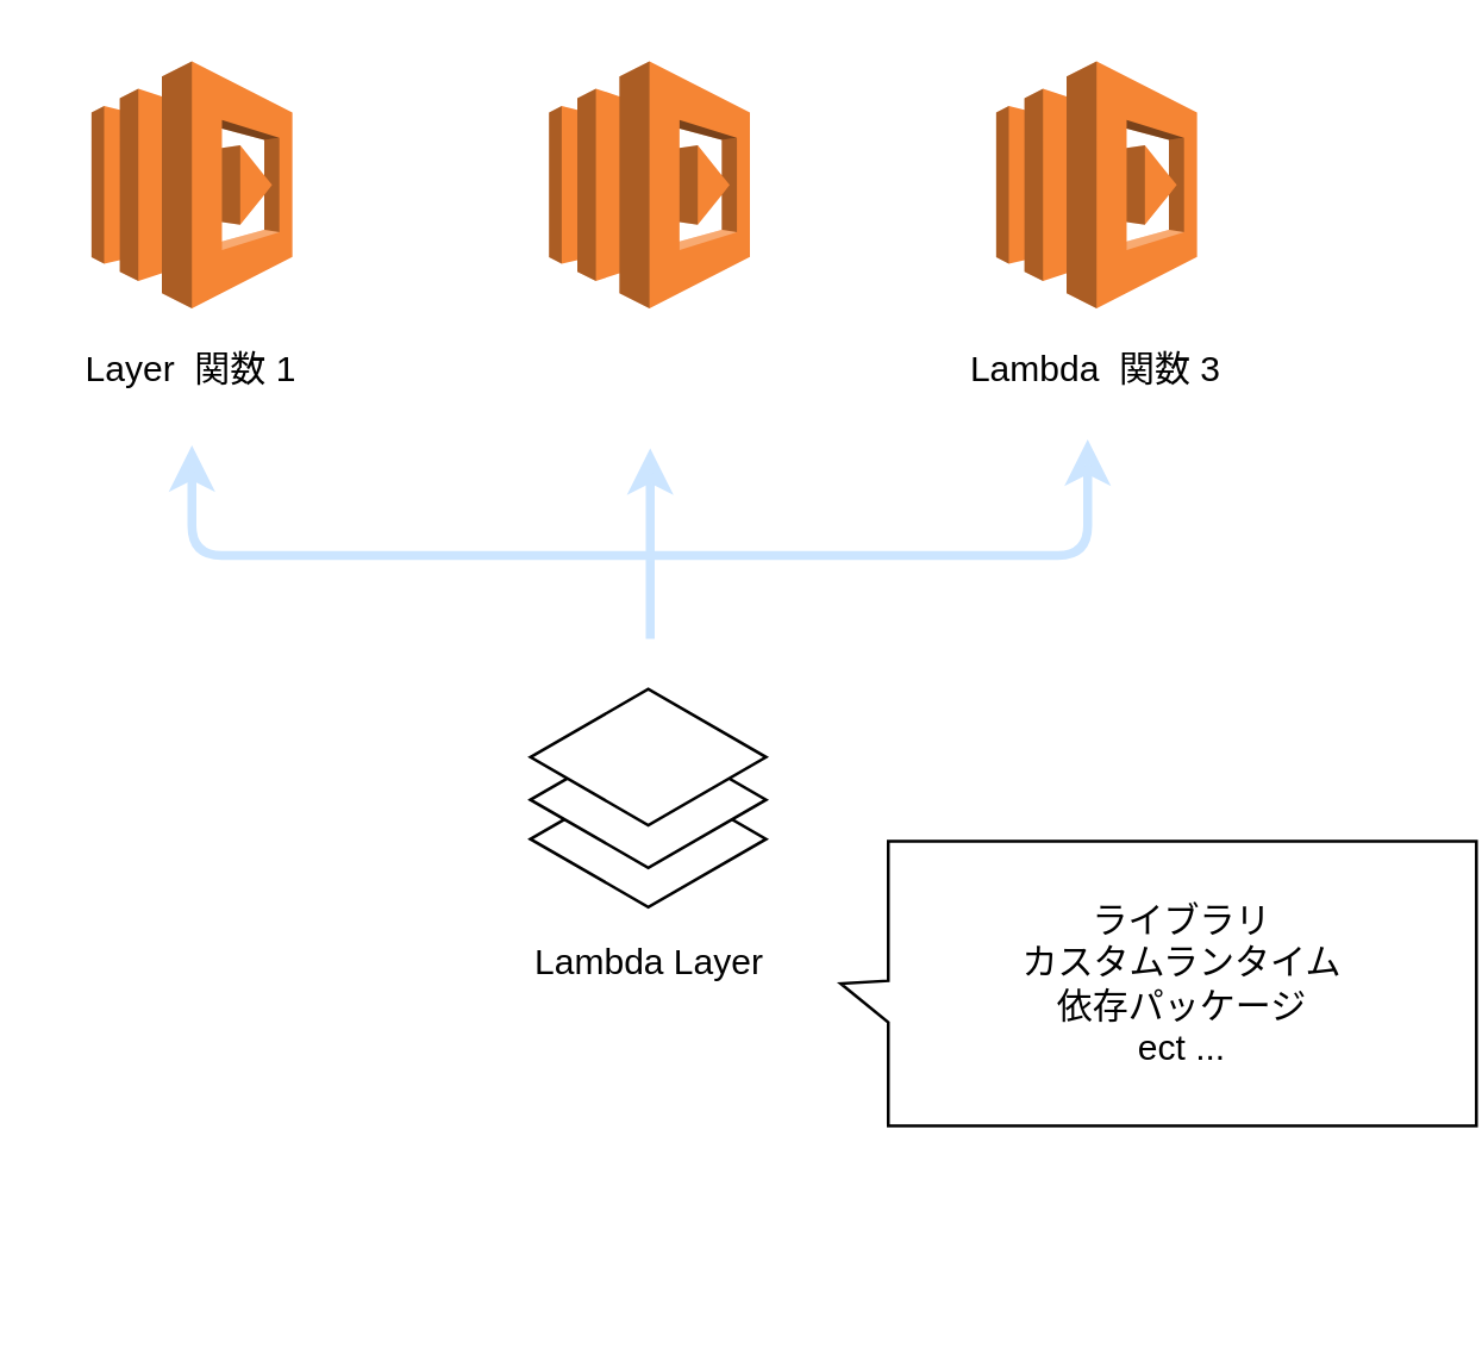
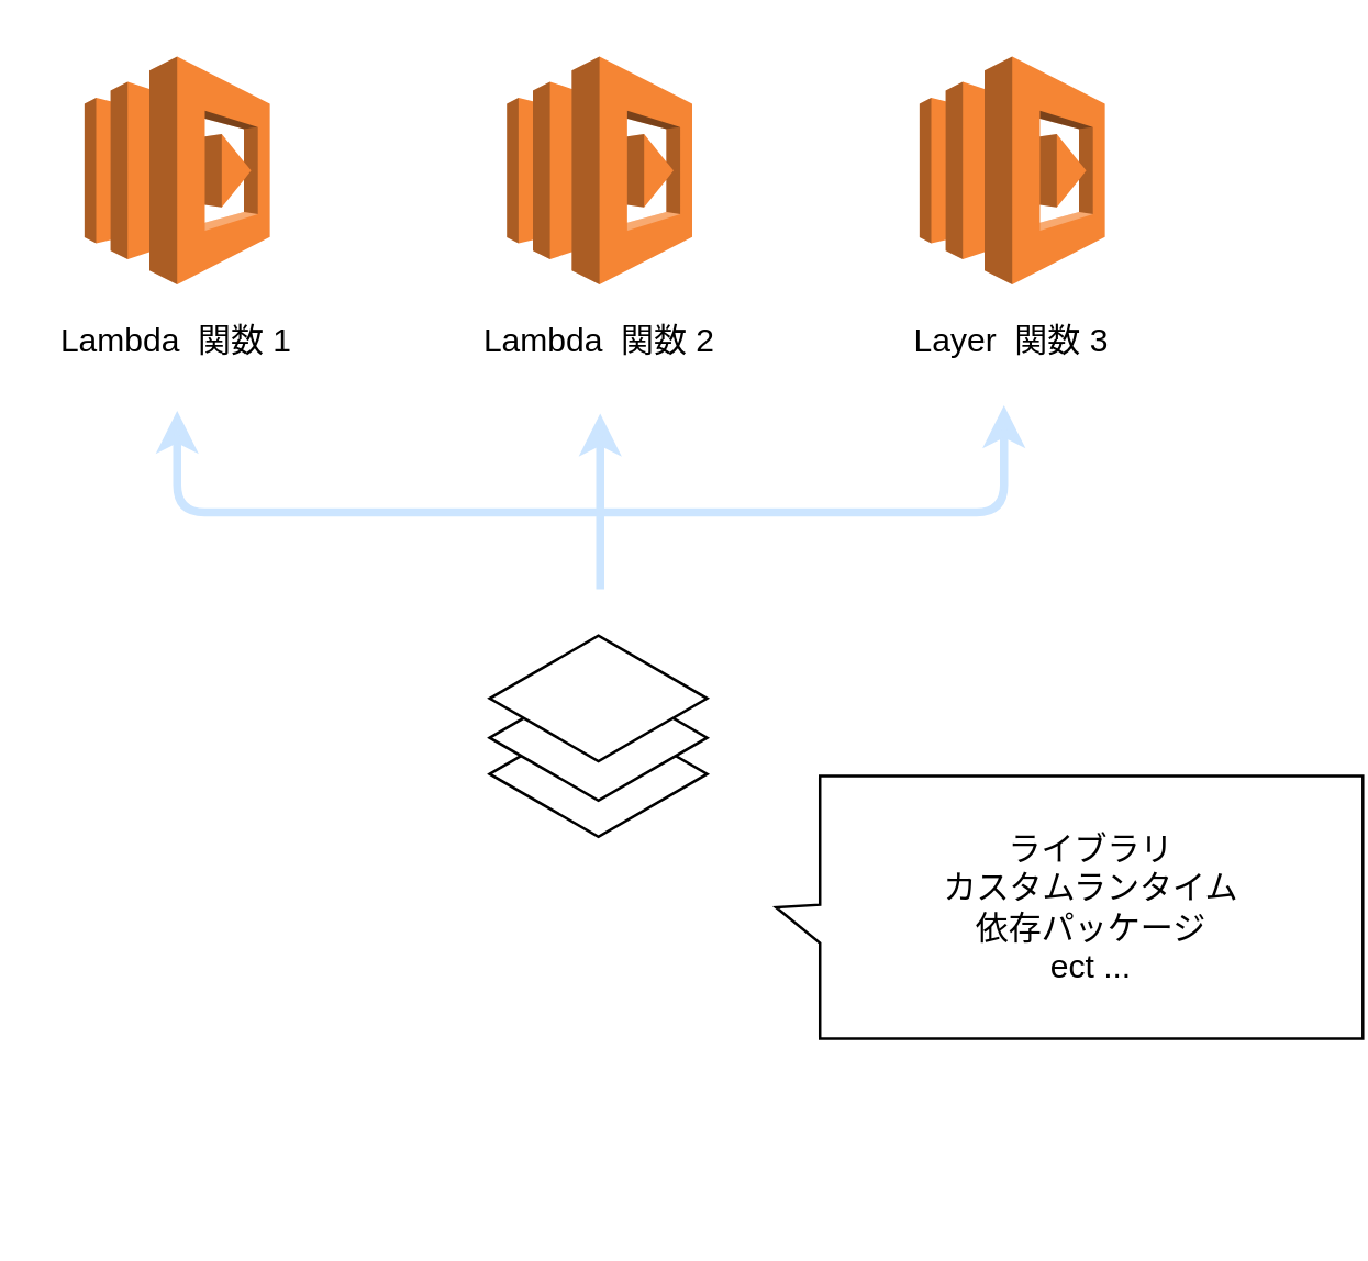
  <mxCell id="0" />
  <mxCell id="1" parent="0" />
  <mxCell id="2" value="" style="group" vertex="1" connectable="0" parent="1"><mxGeometry x="173.75" y="20" width="88" height="114" as="geometry" /></mxCell>
  <mxCell id="3" value="" style="outlineConnect=0;dashed=0;verticalLabelPosition=bottom;verticalAlign=top;align=center;html=1;shape=mxgraph.aws3.lambda;fillColor=#F58534;gradientColor=none;" vertex="1" parent="2"><mxGeometry x="10.25" width="67.5" height="83" as="geometry" /></mxCell>
+ <mxCell id="4" value="Lambda&amp;nbsp; 関数 2" style="text;html=1;strokeColor=none;fillColor=none;align=center;verticalAlign=middle;whiteSpace=wrap;rounded=0;" vertex="1" parent="2"><mxGeometry y="94" width="88" height="20" as="geometry" /></mxCell>
  <mxCell id="5" value="" style="group" vertex="1" connectable="0" parent="1"><mxGeometry x="20" y="20" width="88" height="114" as="geometry" /></mxCell>
  <mxCell id="6" value="" style="outlineConnect=0;dashed=0;verticalLabelPosition=bottom;verticalAlign=top;align=center;html=1;shape=mxgraph.aws3.lambda;fillColor=#F58534;gradientColor=none;" vertex="1" parent="5"><mxGeometry x="10.25" width="67.5" height="83" as="geometry" /></mxCell>
- <mxCell id="7" value="Layer&amp;nbsp; 関数 1" style="text;html=1;strokeColor=none;fillColor=none;align=center;verticalAlign=middle;whiteSpace=wrap;rounded=0;" vertex="1" parent="5"><mxGeometry y="94" width="88" height="20" as="geometry" /></mxCell>
+ <mxCell id="7" value="Lambda&amp;nbsp; 関数 1" style="text;html=1;strokeColor=none;fillColor=none;align=center;verticalAlign=middle;whiteSpace=wrap;rounded=0;" vertex="1" parent="5"><mxGeometry y="94" width="88" height="20" as="geometry" /></mxCell>
  <mxCell id="8" value="" style="group" vertex="1" connectable="0" parent="1"><mxGeometry x="324" y="20" width="88" height="114" as="geometry" /></mxCell>
  <mxCell id="9" value="" style="outlineConnect=0;dashed=0;verticalLabelPosition=bottom;verticalAlign=top;align=center;html=1;shape=mxgraph.aws3.lambda;fillColor=#F58534;gradientColor=none;" vertex="1" parent="8"><mxGeometry x="10.25" width="67.5" height="83" as="geometry" /></mxCell>
- <mxCell id="10" value="Lambda&amp;nbsp; 関数 3" style="text;html=1;strokeColor=none;fillColor=none;align=center;verticalAlign=middle;whiteSpace=wrap;rounded=0;" vertex="1" parent="8"><mxGeometry y="94" width="88" height="20" as="geometry" /></mxCell>
+ <mxCell id="10" value="Layer&amp;nbsp; 関数 3" style="text;html=1;strokeColor=none;fillColor=none;align=center;verticalAlign=middle;whiteSpace=wrap;rounded=0;" vertex="1" parent="8"><mxGeometry y="94" width="88" height="20" as="geometry" /></mxCell>
  <mxCell id="11" value="" style="group" vertex="1" connectable="0" parent="1"><mxGeometry x="160.94" y="230" width="113.62" height="103" as="geometry" /></mxCell>
  <mxCell id="12" value="" style="group" vertex="1" connectable="0" parent="11"><mxGeometry x="16.81" width="80" height="75" as="geometry" /></mxCell>
  <mxCell id="13" value="" style="html=1;whiteSpace=wrap;aspect=fixed;shape=isoRectangle;" vertex="1" parent="12"><mxGeometry y="27.493" width="79.179" height="47.507" as="geometry" /></mxCell>
  <mxCell id="14" value="" style="group" vertex="1" connectable="0" parent="12"><mxGeometry width="80" height="61.804" as="geometry" /></mxCell>
  <mxCell id="15" value="" style="html=1;whiteSpace=wrap;aspect=fixed;shape=isoRectangle;" vertex="1" parent="14"><mxGeometry y="14.296" width="79.179" height="47.507" as="geometry" /></mxCell>
  <mxCell id="16" value="" style="html=1;whiteSpace=wrap;aspect=fixed;shape=isoRectangle;" vertex="1" parent="14"><mxGeometry width="79.179" height="47.507" as="geometry" /></mxCell>
- <mxCell id="17" value="Lambda Layer" style="text;html=1;strokeColor=none;fillColor=none;align=center;verticalAlign=middle;whiteSpace=wrap;rounded=0;" vertex="1" parent="11"><mxGeometry y="83" width="113.62" height="20" as="geometry" /></mxCell>
  <mxCell id="18" value="" style="endArrow=classic;html=1;strokeColor=#CCE5FF;strokeWidth=3;" edge="1" parent="1"><mxGeometry width="50" height="50" relative="1" as="geometry"><mxPoint x="218" y="214" as="sourcePoint" /><mxPoint x="218" y="150" as="targetPoint" /></mxGeometry></mxCell>
  <mxCell id="19" value="" style="endArrow=classic;html=1;strokeColor=#CCE5FF;strokeWidth=3;" edge="1" parent="1"><mxGeometry width="50" height="50" relative="1" as="geometry"><mxPoint x="218" y="186" as="sourcePoint" /><mxPoint x="365" y="147" as="targetPoint" /><Array as="points"><mxPoint x="365" y="186" /></Array></mxGeometry></mxCell>
  <mxCell id="20" value="" style="endArrow=classic;html=1;strokeColor=#CCE5FF;strokeWidth=3;" edge="1" parent="1"><mxGeometry width="50" height="50" relative="1" as="geometry"><mxPoint x="218" y="186" as="sourcePoint" /><mxPoint x="64" y="149" as="targetPoint" /><Array as="points"><mxPoint x="64" y="186" /></Array></mxGeometry></mxCell>
  <mxCell id="21" value="ライブラリ&lt;br&gt;カスタムランタイム&lt;br&gt;依存パッケージ&lt;br&gt;ect ..." style="shape=callout;whiteSpace=wrap;html=1;perimeter=calloutPerimeter;rotation=90;size=16;position=0.49;base=14;horizontal=0;" vertex="1" parent="1"><mxGeometry x="341" y="223" width="95.62" height="213.63" as="geometry" /></mxCell>
